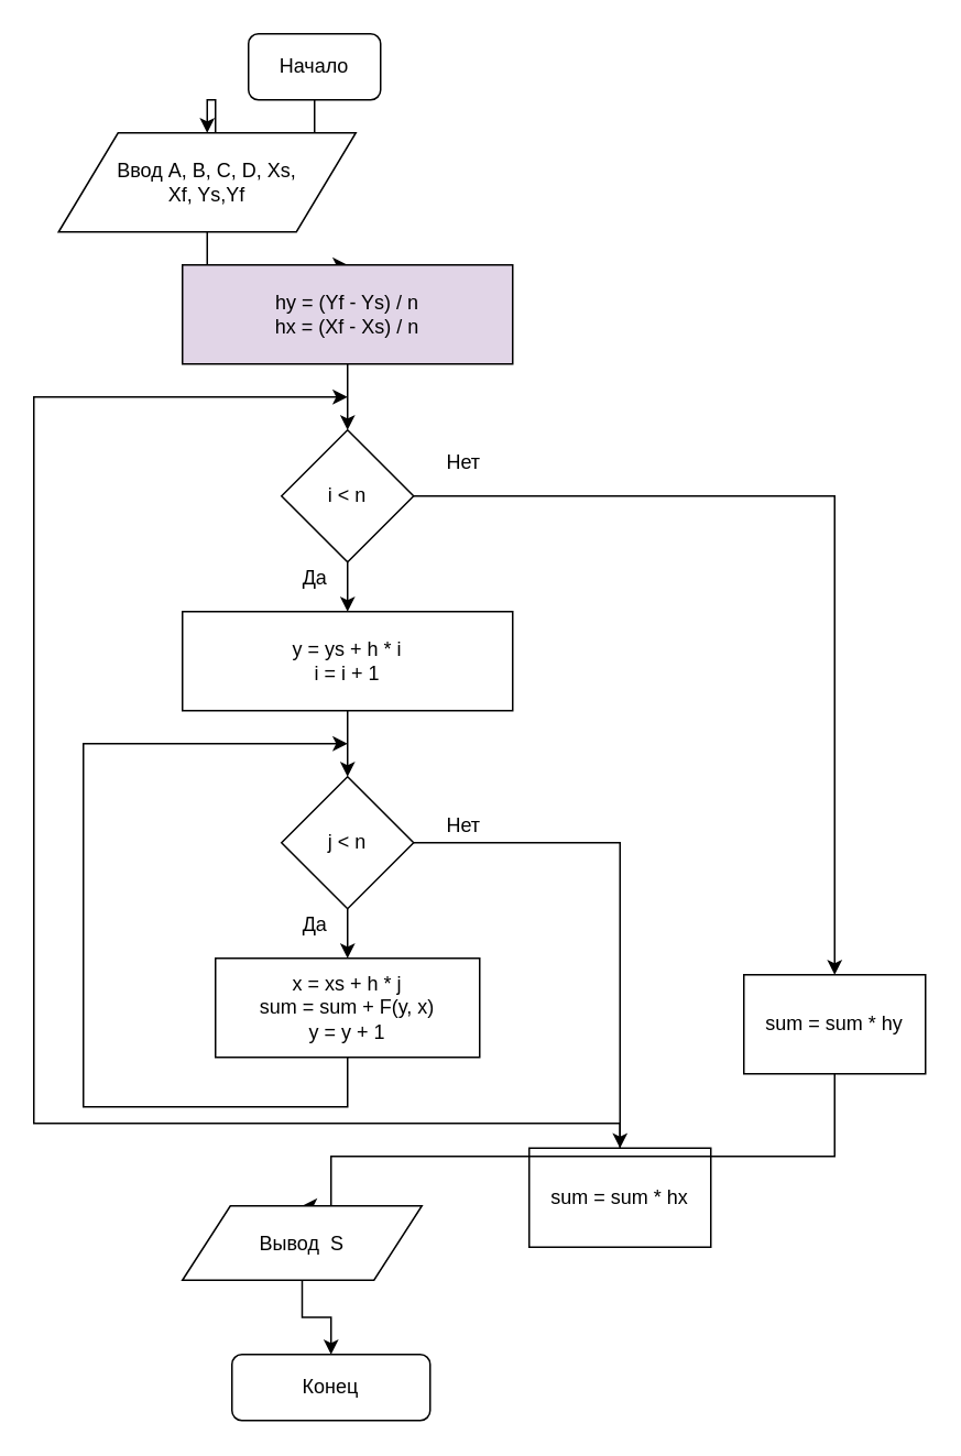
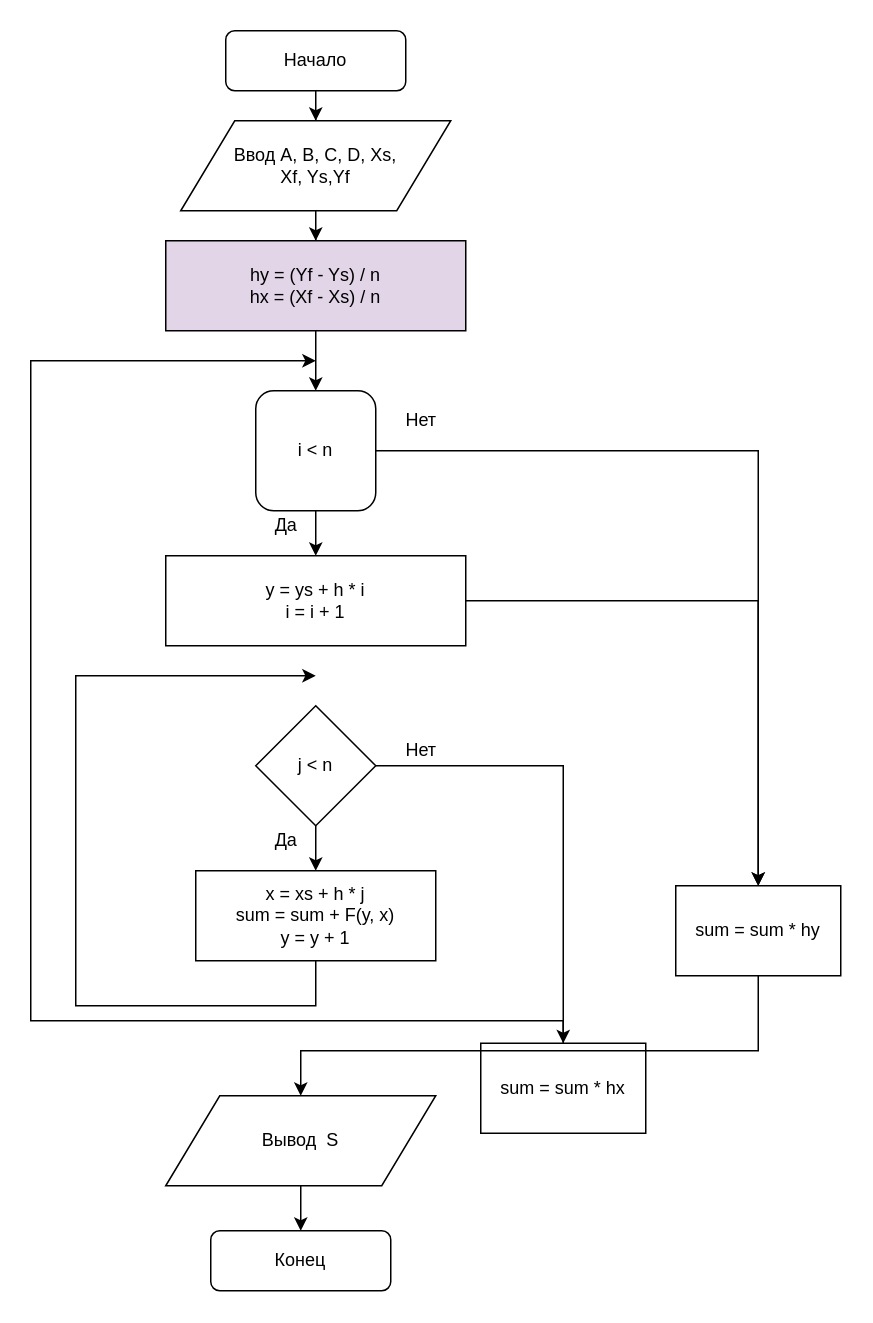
  <mxCell id="0" />
  <mxCell id="1" parent="0" />
  <mxCell id="2" style="edgeStyle=orthogonalEdgeStyle;rounded=0;orthogonalLoop=1;jettySize=auto;html=1;entryX=0.5;entryY=0;entryDx=0;entryDy=0;" edge="1" parent="1" source="3" target="6"><mxGeometry relative="1" as="geometry" /></mxCell>
- <mxCell id="3" value="Начало" style="rounded=1;whiteSpace=wrap;html=1;fontSize=12;glass=0;strokeWidth=1;shadow=0;" parent="1" vertex="1"><mxGeometry x="150" y="20" width="80" height="40" as="geometry" /></mxCell>
+ <mxCell id="3" value="Начало" style="rounded=1;whiteSpace=wrap;html=1;fontSize=12;glass=0;strokeWidth=1;shadow=0;" parent="1" vertex="1"><mxGeometry x="150" y="20" width="120" height="40" as="geometry" /></mxCell>
  <mxCell id="4" value="Конец" style="rounded=1;whiteSpace=wrap;html=1;fontSize=12;glass=0;strokeWidth=1;shadow=0;" parent="1" vertex="1"><mxGeometry x="140" y="820" width="120" height="40" as="geometry" /></mxCell>
  <mxCell id="5" style="edgeStyle=orthogonalEdgeStyle;rounded=0;orthogonalLoop=1;jettySize=auto;html=1;entryX=0.5;entryY=0;entryDx=0;entryDy=0;" edge="1" parent="1" source="6" target="8"><mxGeometry relative="1" as="geometry" /></mxCell>
- <mxCell id="6" value="Ввод A, B, C, D, Xs, &lt;br&gt;Xf, Ys,Yf" style="shape=parallelogram;perimeter=parallelogramPerimeter;whiteSpace=wrap;html=1;" vertex="1" parent="1"><mxGeometry x="35" y="80" width="180" height="60" as="geometry" /></mxCell>
+ <mxCell id="6" value="Ввод A, B, C, D, Xs, &lt;br&gt;Xf, Ys,Yf" style="shape=parallelogram;perimeter=parallelogramPerimeter;whiteSpace=wrap;html=1;" vertex="1" parent="1"><mxGeometry x="120" y="80" width="180" height="60" as="geometry" /></mxCell>
  <mxCell id="7" style="edgeStyle=orthogonalEdgeStyle;rounded=0;orthogonalLoop=1;jettySize=auto;html=1;entryX=0.5;entryY=0;entryDx=0;entryDy=0;" edge="1" parent="1" source="8" target="11"><mxGeometry relative="1" as="geometry" /></mxCell>
  <mxCell id="8" value="hy = (Yf - Ys) / n&lt;br&gt;hx = (Xf - Xs) / n" style="rounded=0;whiteSpace=wrap;html=1;fillColor=#e1d5e7;" vertex="1" parent="1"><mxGeometry x="110" y="160" width="200" height="60" as="geometry" /></mxCell>
  <mxCell id="9" style="edgeStyle=orthogonalEdgeStyle;rounded=0;orthogonalLoop=1;jettySize=auto;html=1;exitX=0.5;exitY=1;exitDx=0;exitDy=0;entryX=0.5;entryY=0;entryDx=0;entryDy=0;" edge="1" parent="1" source="11" target="13"><mxGeometry relative="1" as="geometry" /></mxCell>
  <mxCell id="10" style="edgeStyle=orthogonalEdgeStyle;rounded=0;orthogonalLoop=1;jettySize=auto;html=1;entryX=0.5;entryY=0;entryDx=0;entryDy=0;" edge="1" parent="1" source="11" target="22"><mxGeometry relative="1" as="geometry"><mxPoint x="600" y="600" as="targetPoint" /></mxGeometry></mxCell>
- <mxCell id="11" value="i &amp;lt; n" style="rhombus;whiteSpace=wrap;html=1;" vertex="1" parent="1"><mxGeometry x="170" y="260" width="80" height="80" as="geometry" /></mxCell>
- <mxCell id="12" style="edgeStyle=orthogonalEdgeStyle;rounded=0;orthogonalLoop=1;jettySize=auto;html=1;entryX=0.5;entryY=0;entryDx=0;entryDy=0;" edge="1" parent="1" source="13" target="16"><mxGeometry relative="1" as="geometry" /></mxCell>
+ <mxCell id="11" value="i &amp;lt; n" style="whiteSpace=wrap;html=1;rounded=1;" vertex="1" parent="1"><mxGeometry x="170" y="260" width="80" height="80" as="geometry" /></mxCell>
+ <mxCell id="12" style="edgeStyle=orthogonalEdgeStyle;rounded=0;orthogonalLoop=1;jettySize=auto;html=1;" edge="1" parent="1" source="13" target="22"><mxGeometry relative="1" as="geometry" /></mxCell>
  <mxCell id="13" value="y = ys + h * i&lt;br&gt;i = i + 1" style="rounded=0;whiteSpace=wrap;html=1;" vertex="1" parent="1"><mxGeometry x="110" y="370" width="200" height="60" as="geometry" /></mxCell>
  <mxCell id="14" style="edgeStyle=orthogonalEdgeStyle;rounded=0;orthogonalLoop=1;jettySize=auto;html=1;entryX=0.5;entryY=0;entryDx=0;entryDy=0;" edge="1" parent="1" source="16" target="18"><mxGeometry relative="1" as="geometry" /></mxCell>
  <mxCell id="15" value="" style="edgeStyle=orthogonalEdgeStyle;rounded=0;orthogonalLoop=1;jettySize=auto;html=1;entryX=0.5;entryY=0;entryDx=0;entryDy=0;" edge="1" parent="1" source="16" target="20"><mxGeometry relative="1" as="geometry"><mxPoint x="430" y="525" as="targetPoint" /></mxGeometry></mxCell>
  <mxCell id="16" value="j&amp;nbsp;&amp;lt; n" style="rhombus;whiteSpace=wrap;html=1;" vertex="1" parent="1"><mxGeometry x="170" y="470" width="80" height="80" as="geometry" /></mxCell>
  <mxCell id="17" style="edgeStyle=orthogonalEdgeStyle;rounded=0;orthogonalLoop=1;jettySize=auto;html=1;" edge="1" parent="1" source="18"><mxGeometry relative="1" as="geometry"><mxPoint x="210" y="450" as="targetPoint" /><Array as="points"><mxPoint x="210" y="670" /><mxPoint x="50" y="670" /><mxPoint x="50" y="450" /></Array></mxGeometry></mxCell>
  <mxCell id="18" value="x = xs + h * j&lt;br&gt;sum = sum + F(y, x)&lt;br&gt;y = y + 1" style="rounded=0;whiteSpace=wrap;html=1;" vertex="1" parent="1"><mxGeometry x="130" y="580" width="160" height="60" as="geometry" /></mxCell>
  <mxCell id="19" style="edgeStyle=orthogonalEdgeStyle;rounded=0;orthogonalLoop=1;jettySize=auto;html=1;" edge="1" parent="1" source="20"><mxGeometry relative="1" as="geometry"><mxPoint x="210" y="240" as="targetPoint" /><Array as="points"><mxPoint x="375" y="680" /><mxPoint x="20" y="680" /><mxPoint x="20" y="240" /></Array></mxGeometry></mxCell>
  <mxCell id="20" value="sum = sum * hx" style="rounded=0;whiteSpace=wrap;html=1;" vertex="1" parent="1"><mxGeometry x="320" y="695" width="110" height="60" as="geometry" /></mxCell>
  <mxCell id="21" style="edgeStyle=orthogonalEdgeStyle;rounded=0;orthogonalLoop=1;jettySize=auto;html=1;entryX=0.5;entryY=0;entryDx=0;entryDy=0;" edge="1" parent="1" source="22" target="24"><mxGeometry relative="1" as="geometry"><Array as="points"><mxPoint x="505" y="700" /><mxPoint x="200" y="700" /></Array></mxGeometry></mxCell>
  <mxCell id="22" value="sum = sum * hy" style="rounded=0;whiteSpace=wrap;html=1;" vertex="1" parent="1"><mxGeometry x="450" y="590" width="110" height="60" as="geometry" /></mxCell>
  <mxCell id="23" style="edgeStyle=orthogonalEdgeStyle;rounded=0;orthogonalLoop=1;jettySize=auto;html=1;exitX=0.5;exitY=1;exitDx=0;exitDy=0;entryX=0.5;entryY=0;entryDx=0;entryDy=0;" edge="1" parent="1" source="24" target="4"><mxGeometry relative="1" as="geometry" /></mxCell>
- <mxCell id="24" value="Вывод&amp;nbsp; S" style="shape=parallelogram;perimeter=parallelogramPerimeter;whiteSpace=wrap;html=1;" vertex="1" parent="1"><mxGeometry x="110" y="730" width="145" height="45" as="geometry" /></mxCell>
+ <mxCell id="24" value="Вывод&amp;nbsp; S" style="shape=parallelogram;perimeter=parallelogramPerimeter;whiteSpace=wrap;html=1;" vertex="1" parent="1"><mxGeometry x="110" y="730" width="180" height="60" as="geometry" /></mxCell>
  <mxCell id="25" value="Нет" style="text;html=1;align=center;verticalAlign=middle;resizable=0;points=[];autosize=1;" vertex="1" parent="1"><mxGeometry x="260" y="270" width="40" height="20" as="geometry" /></mxCell>
  <mxCell id="26" value="Да" style="text;html=1;align=center;verticalAlign=middle;resizable=0;points=[];autosize=1;" vertex="1" parent="1"><mxGeometry x="175" y="340" width="30" height="20" as="geometry" /></mxCell>
  <mxCell id="27" value="Нет" style="text;html=1;align=center;verticalAlign=middle;resizable=0;points=[];autosize=1;" vertex="1" parent="1"><mxGeometry x="260" y="490" width="40" height="20" as="geometry" /></mxCell>
  <mxCell id="28" value="Да" style="text;html=1;align=center;verticalAlign=middle;resizable=0;points=[];autosize=1;" vertex="1" parent="1"><mxGeometry x="175" y="550" width="30" height="20" as="geometry" /></mxCell>
